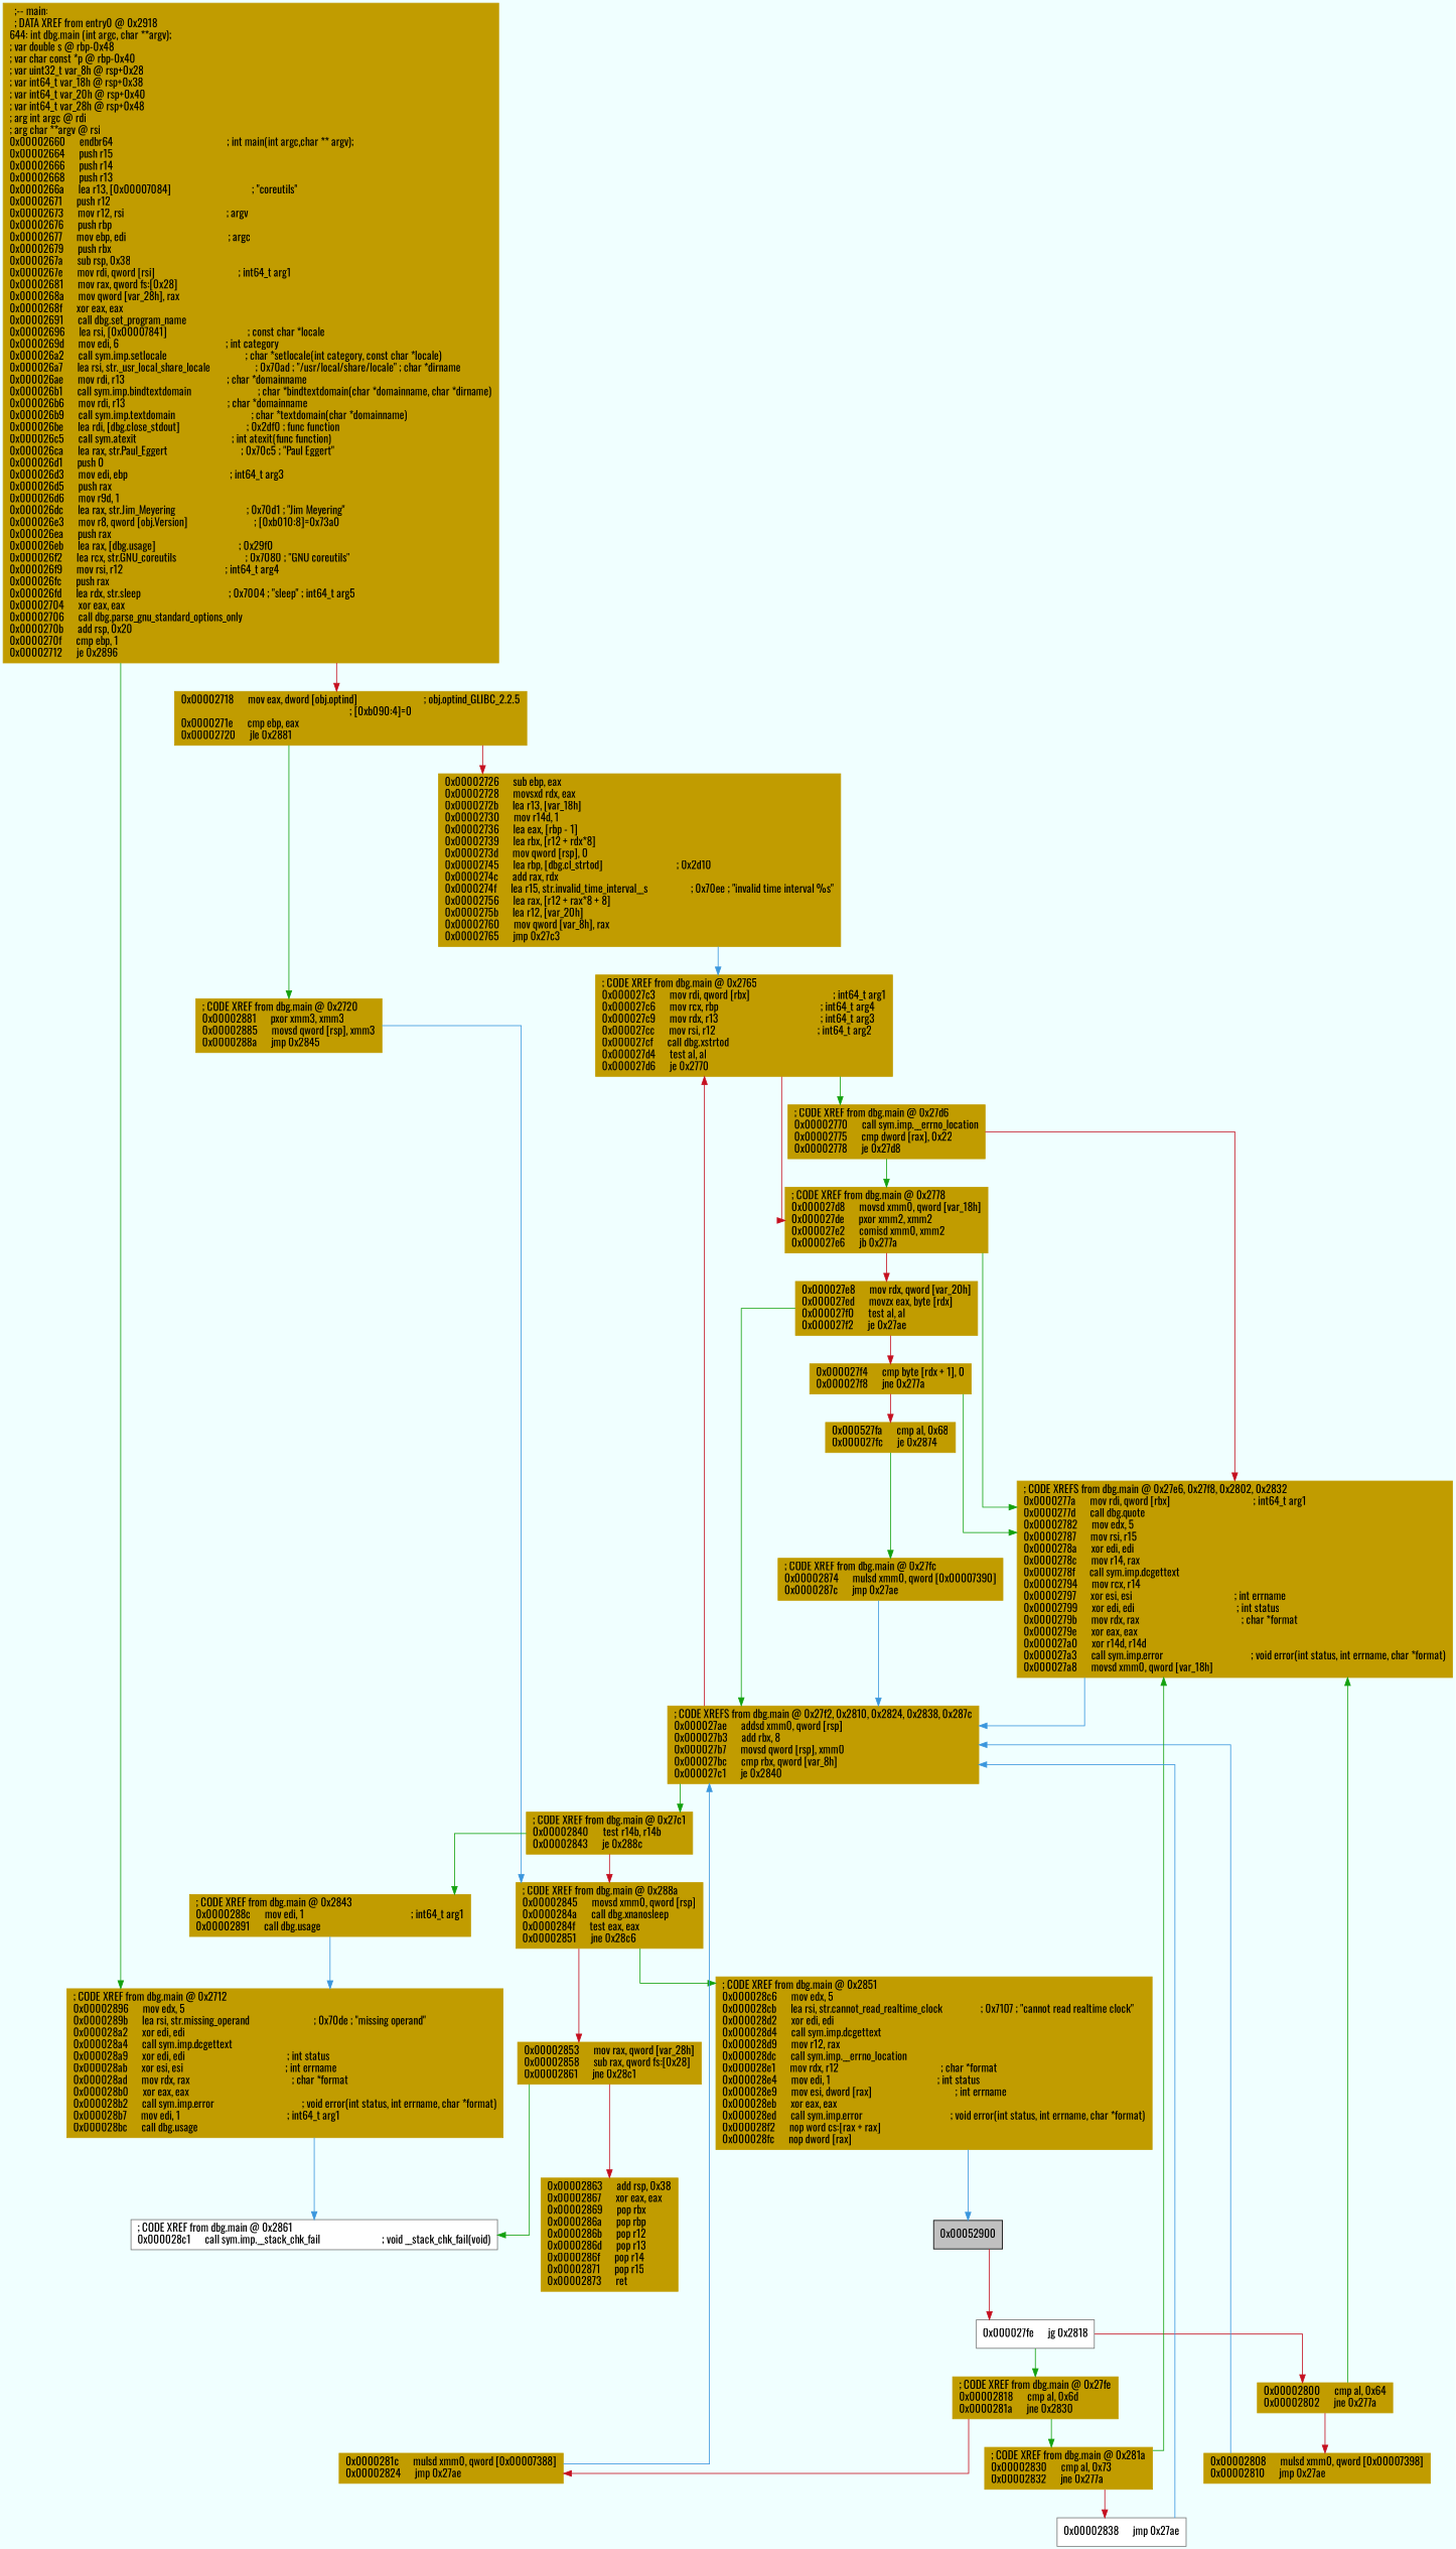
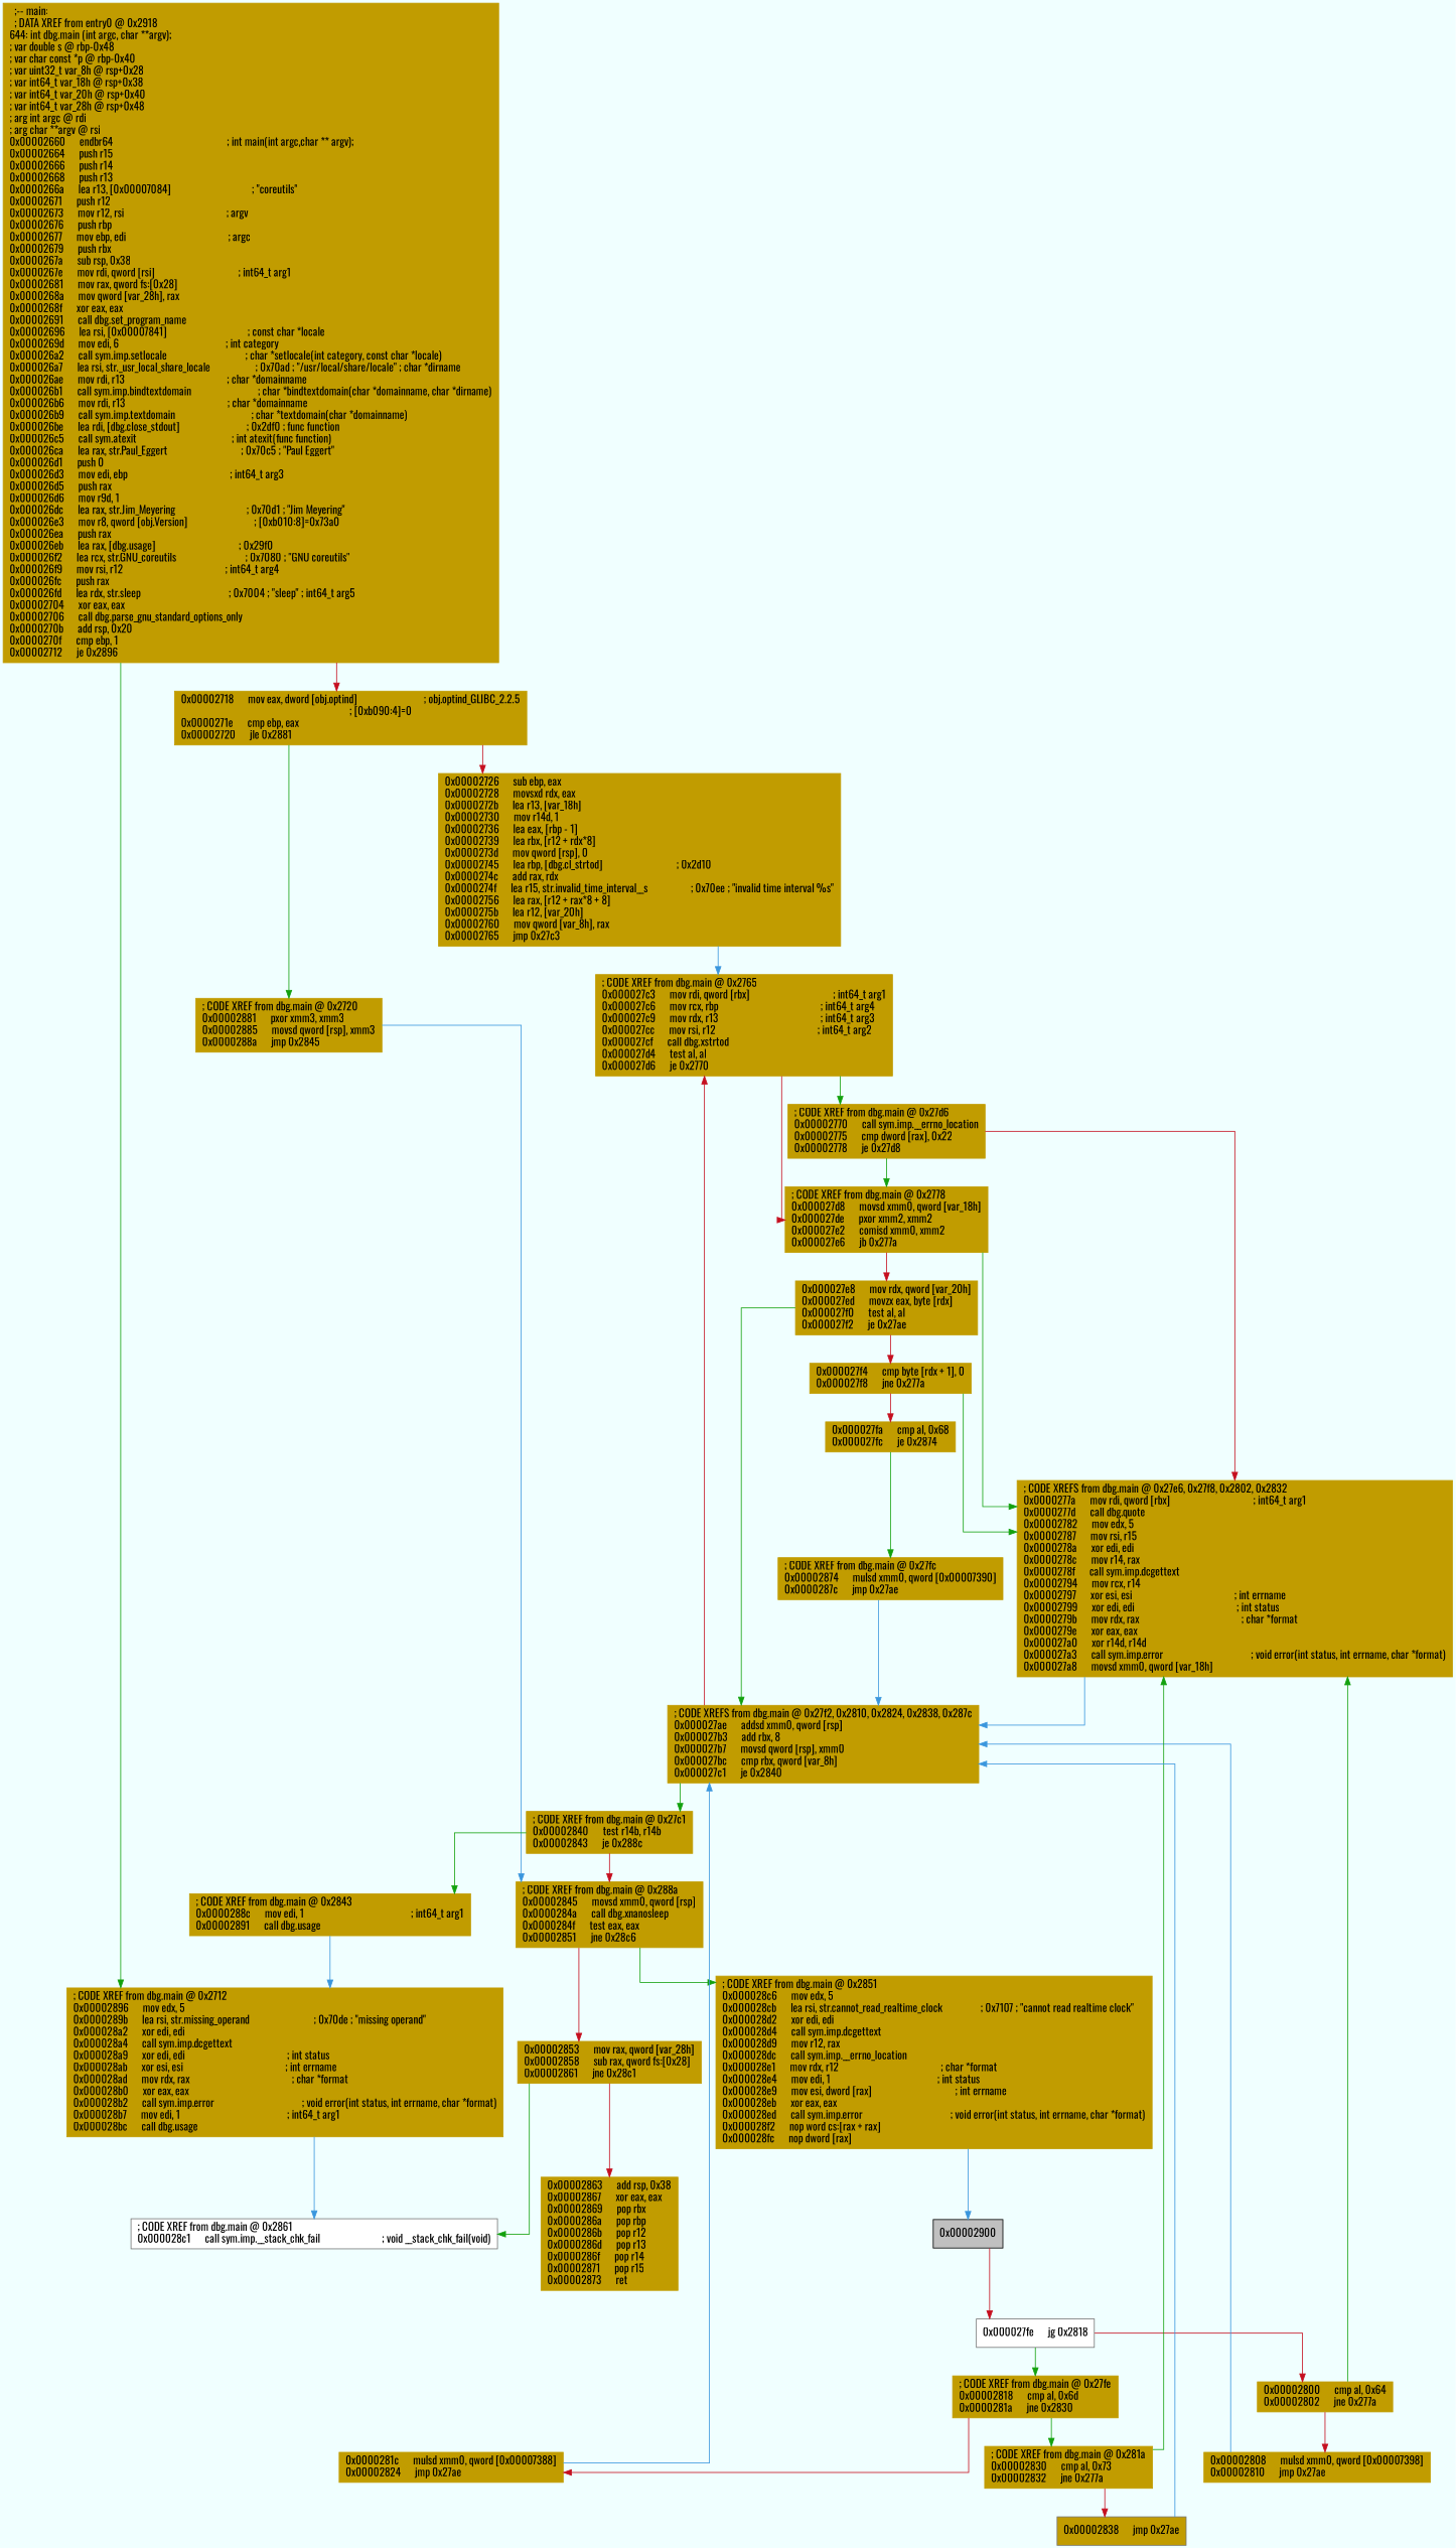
  digraph {
    bgcolor=azure
    fontname=Oswald
    fontsize=8
    splines=ortho
    node [color="#c19c00" fillcolor="#c19c00" fontname=Oswald shape=box style=filled]
    edge [arrowhead=normal color="#c50f1f" fontname=Oswald]
    n1 [label="  ;-- main:\l  ; DATA XREF from entry0 @ 0x2918\l644: int dbg.main (int argc, char **argv);\l; var double s @ rbp-0x48\l; var char const *p @ rbp-0x40\l; var uint32_t var_8h @ rsp+0x28\l; var int64_t var_18h @ rsp+0x38\l; var int64_t var_20h @ rsp+0x40\l; var int64_t var_28h @ rsp+0x48\l; arg int argc @ rdi\l; arg char **argv @ rsi\l0x00002660      endbr64                                                ; int main(int argc,char ** argv);\l0x00002664      push r15\l0x00002666      push r14\l0x00002668      push r13\l0x0000266a      lea r13, [0x00007084]                                  ; \"coreutils\"\l0x00002671      push r12\l0x00002673      mov r12, rsi                                           ; argv\l0x00002676      push rbp\l0x00002677      mov ebp, edi                                           ; argc\l0x00002679      push rbx\l0x0000267a      sub rsp, 0x38\l0x0000267e      mov rdi, qword [rsi]                                   ; int64_t arg1\l0x00002681      mov rax, qword fs:[0x28]\l0x0000268a      mov qword [var_28h], rax\l0x0000268f      xor eax, eax\l0x00002691      call dbg.set_program_name\l0x00002696      lea rsi, [0x00007841]                                  ; const char *locale\l0x0000269d      mov edi, 6                                             ; int category\l0x000026a2      call sym.imp.setlocale                                 ; char *setlocale(int category, const char *locale)\l0x000026a7      lea rsi, str._usr_local_share_locale                   ; 0x70ad ; \"/usr/local/share/locale\" ; char *dirname\l0x000026ae      mov rdi, r13                                           ; char *domainname\l0x000026b1      call sym.imp.bindtextdomain                            ; char *bindtextdomain(char *domainname, char *dirname)\l0x000026b6      mov rdi, r13                                           ; char *domainname\l0x000026b9      call sym.imp.textdomain                                ; char *textdomain(char *domainname)\l0x000026be      lea rdi, [dbg.close_stdout]                            ; 0x2df0 ; func function\l0x000026c5      call sym.atexit                                        ; int atexit(func function)\l0x000026ca      lea rax, str.Paul_Eggert                               ; 0x70c5 ; \"Paul Eggert\"\l0x000026d1      push 0\l0x000026d3      mov edi, ebp                                           ; int64_t arg3\l0x000026d5      push rax\l0x000026d6      mov r9d, 1\l0x000026dc      lea rax, str.Jim_Meyering                              ; 0x70d1 ; \"Jim Meyering\"\l0x000026e3      mov r8, qword [obj.Version]                            ; [0xb010:8]=0x73a0\l0x000026ea      push rax\l0x000026eb      lea rax, [dbg.usage]                                   ; 0x29f0\l0x000026f2      lea rcx, str.GNU_coreutils                             ; 0x7080 ; \"GNU coreutils\"\l0x000026f9      mov rsi, r12                                           ; int64_t arg4\l0x000026fc      push rax\l0x000026fd      lea rdx, str.sleep                                     ; 0x7004 ; \"sleep\" ; int64_t arg5\l0x00002704      xor eax, eax\l0x00002706      call dbg.parse_gnu_standard_options_only\l0x0000270b      add rsp, 0x20\l0x0000270f      cmp ebp, 1\l0x00002712      je 0x2896\l"]
    n2 [label="0x00002718      mov eax, dword [obj.optind]                            ; obj.optind_GLIBC_2.2.5\l                                                                       ; [0xb090:4]=0\l0x0000271e      cmp ebp, eax\l0x00002720      jle 0x2881\l"]
    n3 [label="; CODE XREF from dbg.main @ 0x2712\l0x00002896      mov edx, 5\l0x0000289b      lea rsi, str.missing_operand                           ; 0x70de ; \"missing operand\"\l0x000028a2      xor edi, edi\l0x000028a4      call sym.imp.dcgettext\l0x000028a9      xor edi, edi                                           ; int status\l0x000028ab      xor esi, esi                                           ; int errname\l0x000028ad      mov rdx, rax                                           ; char *format\l0x000028b0      xor eax, eax\l0x000028b2      call sym.imp.error                                     ; void error(int status, int errname, char *format)\l0x000028b7      mov edi, 1                                             ; int64_t arg1\l0x000028bc      call dbg.usage\l"]
    n4 [label="0x00002726      sub ebp, eax\l0x00002728      movsxd rdx, eax\l0x0000272b      lea r13, [var_18h]\l0x00002730      mov r14d, 1\l0x00002736      lea eax, [rbp - 1]\l0x00002739      lea rbx, [r12 + rdx*8]\l0x0000273d      mov qword [rsp], 0\l0x00002745      lea rbp, [dbg.cl_strtod]                               ; 0x2d10\l0x0000274c      add rax, rdx\l0x0000274f      lea r15, str.invalid_time_interval__s                  ; 0x70ee ; \"invalid time interval %s\"\l0x00002756      lea rax, [r12 + rax*8 + 8]\l0x0000275b      lea r12, [var_20h]\l0x00002760      mov qword [var_8h], rax\l0x00002765      jmp 0x27c3\l"]
    n5 [label="; CODE XREF from dbg.main @ 0x2720\l0x00002881      pxor xmm3, xmm3\l0x00002885      movsd qword [rsp], xmm3\l0x0000288a      jmp 0x2845\l"]
    n6 [color="#767676" fillcolor=white label="; CODE XREF from dbg.main @ 0x2861\l0x000028c1      call sym.imp.__stack_chk_fail                          ; void __stack_chk_fail(void)\l"]
    n7 [label="; CODE XREF from dbg.main @ 0x2765\l0x000027c3      mov rdi, qword [rbx]                                   ; int64_t arg1\l0x000027c6      mov rcx, rbp                                           ; int64_t arg4\l0x000027c9      mov rdx, r13                                           ; int64_t arg3\l0x000027cc      mov rsi, r12                                           ; int64_t arg2\l0x000027cf      call dbg.xstrtod\l0x000027d4      test al, al\l0x000027d6      je 0x2770\l"]
    n8 [label="; CODE XREF from dbg.main @ 0x288a\l0x00002845      movsd xmm0, qword [rsp]\l0x0000284a      call dbg.xnanosleep\l0x0000284f      test eax, eax\l0x00002851      jne 0x28c6\l"]
    n9 [label="; CODE XREF from dbg.main @ 0x27d6\l0x00002770      call sym.imp.__errno_location\l0x00002775      cmp dword [rax], 0x22\l0x00002778      je 0x27d8\l"]
    n10 [label="; CODE XREF from dbg.main @ 0x2778\l0x000027d8      movsd xmm0, qword [var_18h]\l0x000027de      pxor xmm2, xmm2\l0x000027e2      comisd xmm0, xmm2\l0x000027e6      jb 0x277a\l"]
    n11 [label="; CODE XREFS from dbg.main @ 0x27e6, 0x27f8, 0x2802, 0x2832\l0x0000277a      mov rdi, qword [rbx]                                   ; int64_t arg1\l0x0000277d      call dbg.quote\l0x00002782      mov edx, 5\l0x00002787      mov rsi, r15\l0x0000278a      xor edi, edi\l0x0000278c      mov r14, rax\l0x0000278f      call sym.imp.dcgettext\l0x00002794      mov rcx, r14\l0x00002797      xor esi, esi                                           ; int errname\l0x00002799      xor edi, edi                                           ; int status\l0x0000279b      mov rdx, rax                                           ; char *format\l0x0000279e      xor eax, eax\l0x000027a0      xor r14d, r14d\l0x000027a3      call sym.imp.error                                     ; void error(int status, int errname, char *format)\l0x000027a8      movsd xmm0, qword [var_18h]\l"]
    n12 [label="; CODE XREFS from dbg.main @ 0x27f2, 0x2810, 0x2824, 0x2838, 0x287c\l0x000027ae      addsd xmm0, qword [rsp]\l0x000027b3      add rbx, 8\l0x000027b7      movsd qword [rsp], xmm0\l0x000027bc      cmp rbx, qword [var_8h]\l0x000027c1      je 0x2840\l"]
    n13 [label="0x000027e8      mov rdx, qword [var_20h]\l0x000027ed      movzx eax, byte [rdx]\l0x000027f0      test al, al\l0x000027f2      je 0x27ae\l"]
    n14 [label="; CODE XREF from dbg.main @ 0x27c1\l0x00002840      test r14b, r14b\l0x00002843      je 0x288c\l"]
    n15 [label="; CODE XREF from dbg.main @ 0x2843\l0x0000288c      mov edi, 1                                             ; int64_t arg1\l0x00002891      call dbg.usage\l"]
    n16 [label="0x000027f4      cmp byte [rdx + 1], 0\l0x000027f8      jne 0x277a\l"]
-   n17 [label="0x000527fa      cmp al, 0x68\l0x000027fc      je 0x2874\l"]
+   n17 [label="0x000027fa      cmp al, 0x68\l0x000027fc      je 0x2874\l"]
    n18 [label="; CODE XREF from dbg.main @ 0x27fc\l0x00002874      mulsd xmm0, qword [0x00007390]\l0x0000287c      jmp 0x27ae\l"]
    n19 [color="#767676" fillcolor=white label="0x000027fe      jg 0x2818\l"]
    n20 [label="0x00002800      cmp al, 0x64\l0x00002802      jne 0x277a\l"]
    n21 [label="; CODE XREF from dbg.main @ 0x27fe\l0x00002818      cmp al, 0x6d\l0x0000281a      jne 0x2830\l"]
    n22 [label="0x00002808      mulsd xmm0, qword [0x00007398]\l0x00002810      jmp 0x27ae\l"]
    n23 [label="0x0000281c      mulsd xmm0, qword [0x00007388]\l0x00002824      jmp 0x27ae\l"]
    n24 [label="; CODE XREF from dbg.main @ 0x281a\l0x00002830      cmp al, 0x73\l0x00002832      jne 0x277a\l"]
-   n25 [color="#767676" fillcolor=white label="0x00002838      jmp 0x27ae\l"]
+   n25 [color="#767676" label="0x00002838      jmp 0x27ae\l"]
    n26 [label="0x00002853      mov rax, qword [var_28h]\l0x00002858      sub rax, qword fs:[0x28]\l0x00002861      jne 0x28c1\l"]
    n27 [label="; CODE XREF from dbg.main @ 0x2851\l0x000028c6      mov edx, 5\l0x000028cb      lea rsi, str.cannot_read_realtime_clock                ; 0x7107 ; \"cannot read realtime clock\"\l0x000028d2      xor edi, edi\l0x000028d4      call sym.imp.dcgettext\l0x000028d9      mov r12, rax\l0x000028dc      call sym.imp.__errno_location\l0x000028e1      mov rdx, r12                                           ; char *format\l0x000028e4      mov edi, 1                                             ; int status\l0x000028e9      mov esi, dword [rax]                                   ; int errname\l0x000028eb      xor eax, eax\l0x000028ed      call sym.imp.error                                     ; void error(int status, int errname, char *format)\l0x000028f2      nop word cs:[rax + rax]\l0x000028fc      nop dword [rax]\l"]
    n28 [label="0x00002863      add rsp, 0x38\l0x00002867      xor eax, eax\l0x00002869      pop rbx\l0x0000286a      pop rbp\l0x0000286b      pop r12\l0x0000286d      pop r13\l0x0000286f      pop r14\l0x00002871      pop r15\l0x00002873      ret\l"]
-   "0x00002900" [fillcolor=gray label="0x00052900" color=""]
+   "0x00002900" [fillcolor=gray color=""]
    n1 -> n2
    n1 -> n3 [color="#13a10e"]
    n2 -> n4
    n2 -> n5 [color="#13a10e"]
    n3 -> n6 [color="#3a96dd"]
    n4 -> n7 [color="#3a96dd"]
    n5 -> n8 [color="#3a96dd"]
    n7 -> n9 [color="#13a10e"]
    n7 -> n10
    n8 -> n26
    n8 -> n27 [color="#13a10e"]
    n9 -> n10 [color="#13a10e"]
    n9 -> n11
    n10 -> n11 [color="#13a10e"]
    n10 -> n13
    n11 -> n12 [color="#3a96dd"]
    n12 -> n7
    n12 -> n14 [color="#13a10e"]
    n13 -> n12 [color="#13a10e"]
    n13 -> n16
    n14 -> n8
    n14 -> n15 [color="#13a10e"]
    n15 -> n3 [color="#3a96dd"]
    n16 -> n11 [color="#13a10e"]
    n16 -> n17
    n17 -> n18 [color="#13a10e"]
    n18 -> n12 [color="#3a96dd"]
    n19 -> n20
    n19 -> n21 [color="#13a10e"]
    n20 -> n11 [color="#13a10e"]
    n20 -> n22
    n21 -> n23
    n21 -> n24 [color="#13a10e"]
    n22 -> n12 [color="#3a96dd"]
    n23 -> n12 [color="#3a96dd"]
    n24 -> n11 [color="#13a10e"]
    n24 -> n25
    n25 -> n12 [color="#3a96dd"]
    n26 -> n6 [color="#13a10e"]
    n26 -> n28
    n27 -> "0x00002900" [color="#3a96dd"]
    "0x00002900" -> n19
  }
